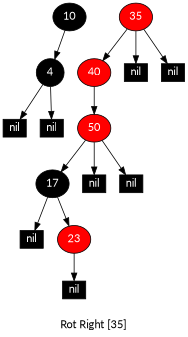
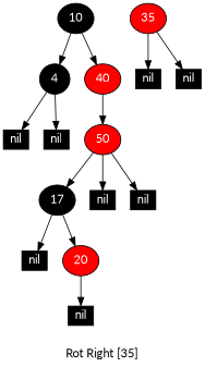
  digraph {
    fontname=Lato
    label="Rot Right [35]"
    node [fillcolor=black fontcolor=white fontname=Lato style=filled shape=box]
    edge [fontname=Lato]
    10 [width=0.5 shape=""]
    4 [width=0.5 shape=""]
    40 [fillcolor=red width=0.5 shape=""]
    n4 [height=0.2 label=nil width=0.3]
    n5 [height=0.2 label=nil width=0.3]
    50 [fillcolor=red width=0.5 shape=""]
    17 [width=0.5 shape=""]
    n8 [height=0.2 label=nil width=0.3]
-   20 [fillcolor=red width=0.5 label=23 shape=""]
+   20 [fillcolor=red width=0.5 shape=""]
    n10 [height=0.2 label=nil width=0.3]
    n11 [height=0.2 label=nil width=0.3]
    n12 [height=0.2 label=nil width=0.3]
    35 [fillcolor=red width=0.5 shape=""]
    n14 [height=0.2 label=nil width=0.3]
    n15 [height=0.2 label=nil width=0.3]
    10 -> 4
-   35 -> 40
+   10 -> 40
    4 -> n4
    4 -> n5
    40 -> 50
    50 -> 17
    50 -> n10
    50 -> n11
    17 -> n8
    17 -> 20
    20 -> n12
    35 -> n14
    35 -> n15
  }
